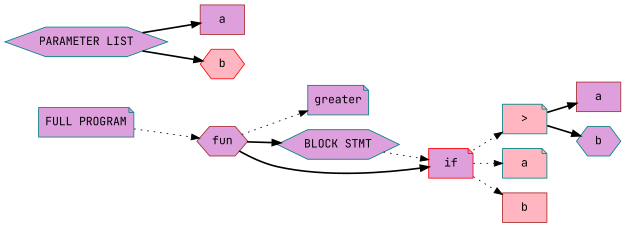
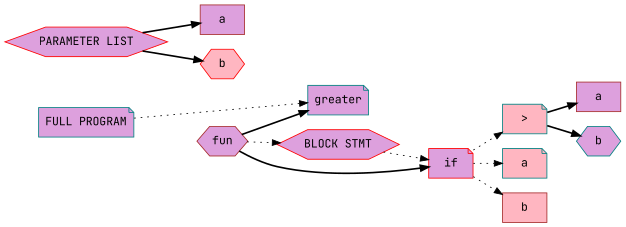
  digraph {
    fontname="JetBrains Mono"
    rankdir=LR
    node [color=teal fillcolor=plum fontname="JetBrains Mono" shape=note style=filled]
    edge [fontname="JetBrains Mono" style=bold]
    n1 [label="FULL PROGRAM"]
    n2 [color=brown label=fun shape=hexagon]
    n3 [label=greater]
-   n4 [label="BLOCK STMT" shape=hexagon]
+   n4 [color=red label="BLOCK STMT" shape=hexagon]
    n5 [color=red label=if]
-   n6 [label="PARAMETER LIST" shape=hexagon]
+   n6 [color=red label="PARAMETER LIST" shape=hexagon]
    n7 [color=brown label=a shape=box]
    n8 [color=red fillcolor=lightpink label=b shape=hexagon]
    n9 [fillcolor=lightpink label=">"]
    n10 [fillcolor=lightpink label=a]
    n11 [color=brown fillcolor=lightpink label=b shape=box]
    n12 [color=brown label=a shape=box]
    n13 [label=b shape=hexagon]
-   n1 -> n2 [style=dotted]
-   n2 -> n3 [style=dotted]
-   n2 -> n4
+   n1 -> n3 [style=dotted]
+   n2 -> n3
+   n2 -> n4 [style=dotted]
    n2 -> n5
    n4 -> n5 [style=dotted]
    n5 -> n9 [style=dotted]
    n5 -> n10 [style=dotted]
    n5 -> n11 [style=dotted]
    n6 -> n7
    n6 -> n8
    n9 -> n12
    n9 -> n13
  }
